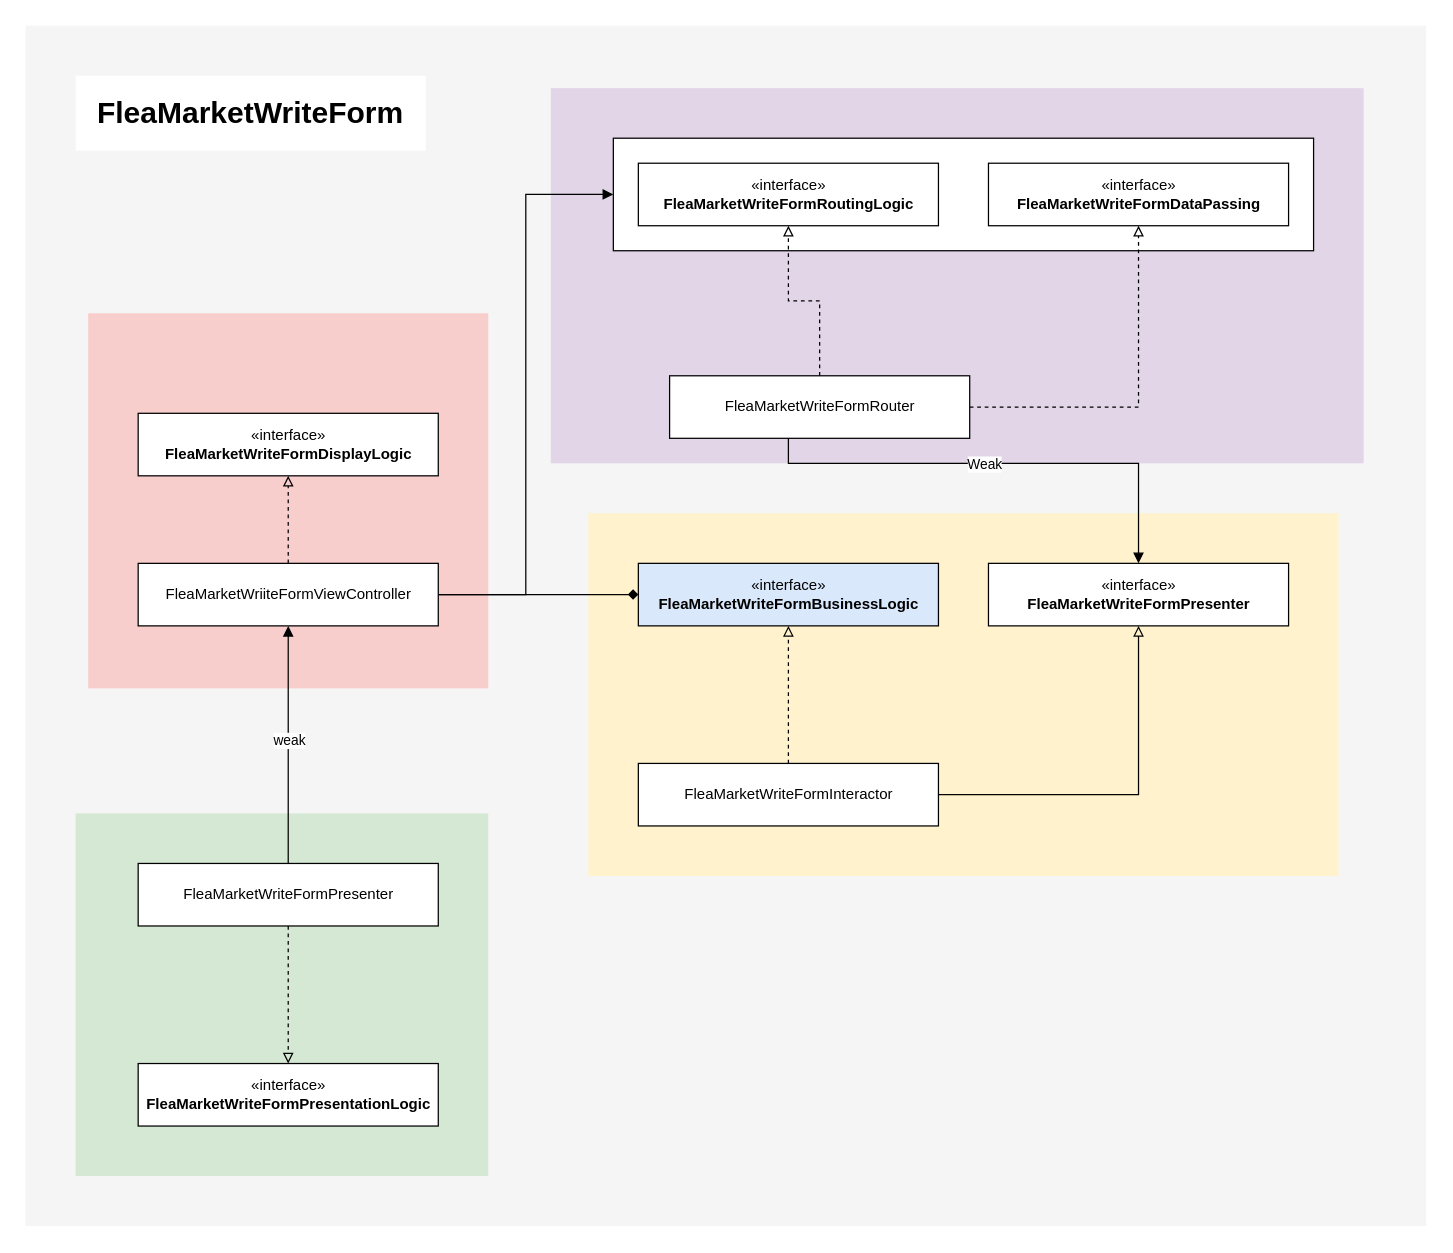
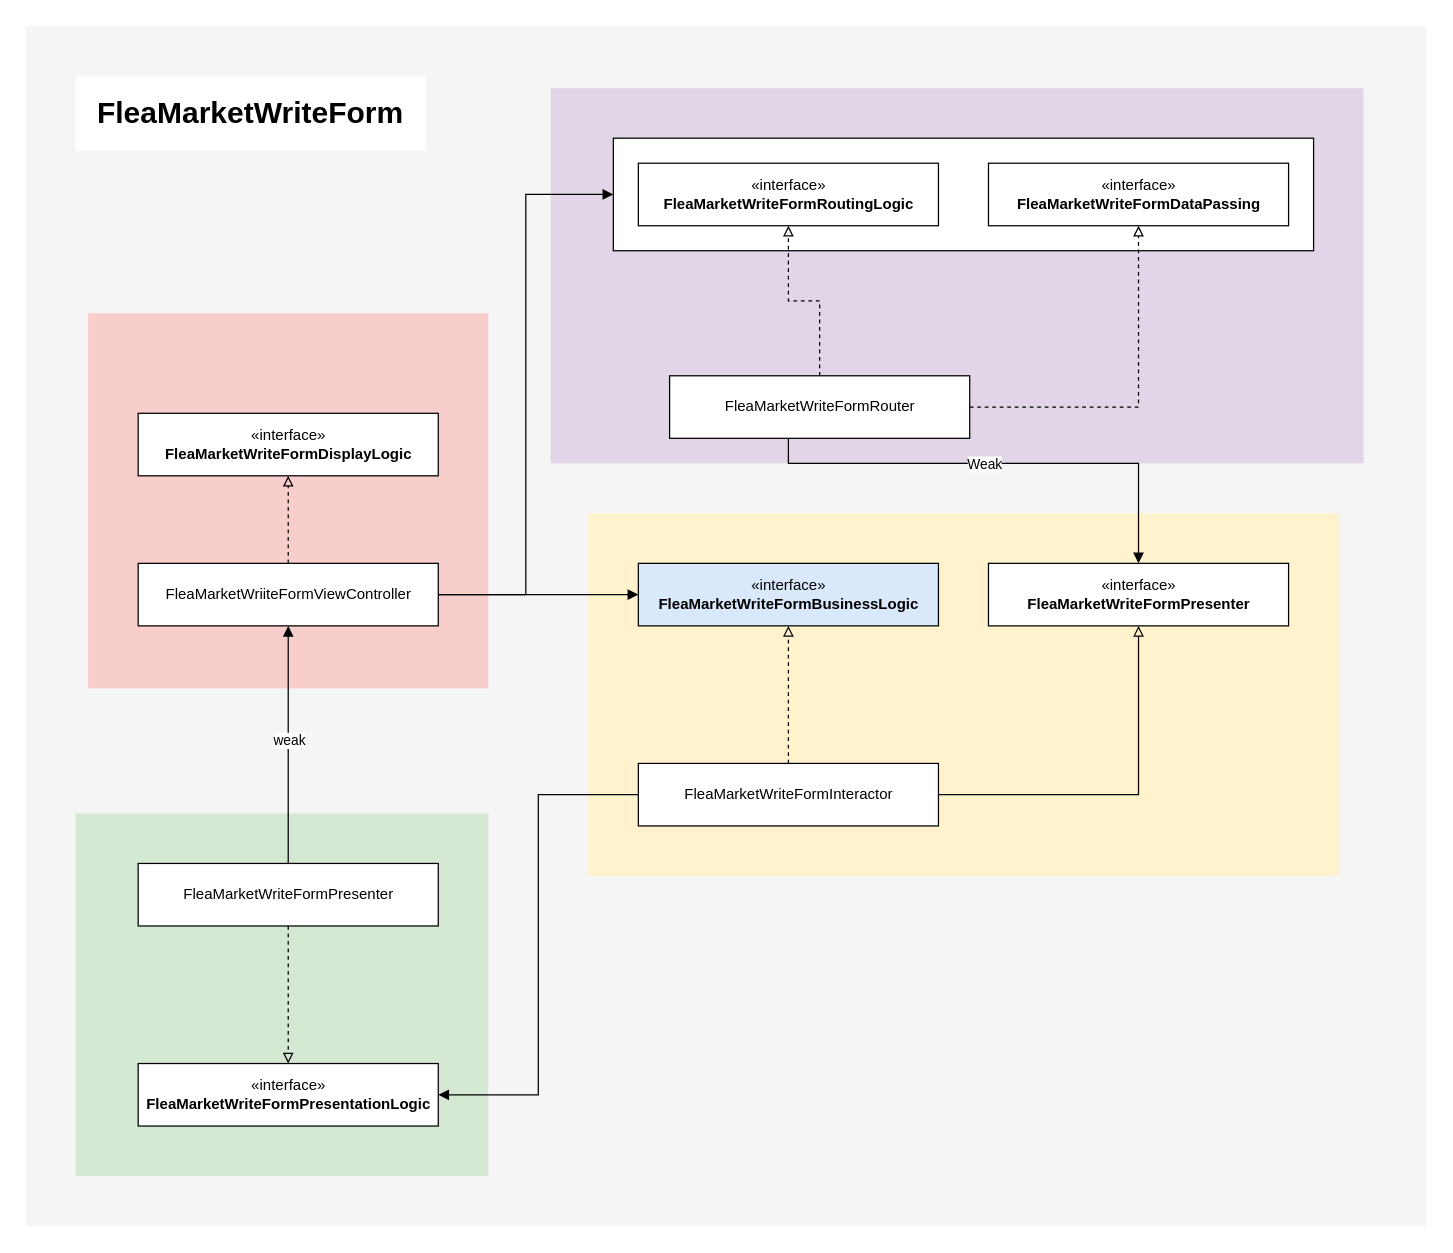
  <mxCell id="0" />
  <mxCell id="1" parent="0" />
  <mxCell id="2" value="" style="rounded=0;whiteSpace=wrap;html=1;fillColor=#f5f5f5;fontColor=#333333;strokeColor=none;" vertex="1" parent="1"><mxGeometry x="20" y="20" width="1120" height="960" as="geometry" /></mxCell>
  <mxCell id="3" value="" style="rounded=0;whiteSpace=wrap;html=1;fillColor=#e1d5e7;strokeColor=none;" vertex="1" parent="1"><mxGeometry x="440" y="70" width="650" height="300" as="geometry" /></mxCell>
  <mxCell id="4" value="" style="rounded=0;whiteSpace=wrap;html=1;fillColor=#d5e8d4;strokeColor=none;" vertex="1" parent="1"><mxGeometry x="60" y="650" width="330" height="290" as="geometry" /></mxCell>
  <mxCell id="5" value="" style="rounded=0;whiteSpace=wrap;html=1;fillColor=#fff2cc;strokeColor=none;" vertex="1" parent="1"><mxGeometry x="470" y="410" width="600" height="290" as="geometry" /></mxCell>
  <mxCell id="6" value="" style="rounded=0;whiteSpace=wrap;html=1;fillColor=#f8cecc;strokeColor=none;" vertex="1" parent="1"><mxGeometry x="70" y="250" width="320" height="300" as="geometry" /></mxCell>
  <mxCell id="7" value="" style="rounded=0;whiteSpace=wrap;html=1;" vertex="1" parent="1"><mxGeometry x="490" y="110" width="560" height="90" as="geometry" /></mxCell>
  <mxCell id="8" value="«interface»&lt;br&gt;&lt;b&gt;FleaMarketWriteFormDisplayLogic&lt;/b&gt;" style="html=1;" vertex="1" parent="1"><mxGeometry x="110" y="330" width="240" height="50" as="geometry" /></mxCell>
  <mxCell id="9" style="edgeStyle=orthogonalEdgeStyle;rounded=0;orthogonalLoop=1;jettySize=auto;html=1;entryX=0.5;entryY=1;entryDx=0;entryDy=0;endArrow=block;endFill=0;dashed=1;" edge="1" parent="1" source="12" target="8"><mxGeometry relative="1" as="geometry" /></mxCell>
- <mxCell id="10" style="edgeStyle=orthogonalEdgeStyle;rounded=0;orthogonalLoop=1;jettySize=auto;html=1;endArrow=diamond;endFill=1;" edge="1" parent="1" source="12" target="13"><mxGeometry relative="1" as="geometry" /></mxCell>
+ <mxCell id="10" style="edgeStyle=orthogonalEdgeStyle;rounded=0;orthogonalLoop=1;jettySize=auto;html=1;endArrow=block;endFill=1;" edge="1" parent="1" source="12" target="13"><mxGeometry relative="1" as="geometry" /></mxCell>
  <mxCell id="11" style="edgeStyle=orthogonalEdgeStyle;rounded=0;orthogonalLoop=1;jettySize=auto;html=1;entryX=0;entryY=0.5;entryDx=0;entryDy=0;endArrow=block;endFill=1;" edge="1" parent="1" source="12" target="7"><mxGeometry relative="1" as="geometry" /></mxCell>
  <mxCell id="12" value="FleaMarketWriiteFormViewController" style="html=1;" vertex="1" parent="1"><mxGeometry x="110" y="450" width="240" height="50" as="geometry" /></mxCell>
  <mxCell id="13" value="«interface»&lt;br&gt;&lt;b&gt;FleaMarketWriteFormBusinessLogic&lt;/b&gt;" style="html=1;fillColor=#dae8fc;" vertex="1" parent="1"><mxGeometry x="510" y="450" width="240" height="50" as="geometry" /></mxCell>
  <mxCell id="14" style="edgeStyle=orthogonalEdgeStyle;rounded=0;orthogonalLoop=1;jettySize=auto;html=1;entryX=0.5;entryY=1;entryDx=0;entryDy=0;endArrow=block;endFill=0;dashed=1;" edge="1" parent="1" source="17" target="13"><mxGeometry relative="1" as="geometry" /></mxCell>
  <mxCell id="15" style="edgeStyle=orthogonalEdgeStyle;rounded=0;orthogonalLoop=1;jettySize=auto;html=1;entryX=0.5;entryY=1;entryDx=0;entryDy=0;endArrow=block;endFill=0;" edge="1" parent="1" source="17" target="18"><mxGeometry relative="1" as="geometry" /></mxCell>
+ <mxCell id="16" style="edgeStyle=orthogonalEdgeStyle;rounded=0;orthogonalLoop=1;jettySize=auto;html=1;entryX=1;entryY=0.5;entryDx=0;entryDy=0;endArrow=block;endFill=1;" edge="1" parent="1" source="17" target="19"><mxGeometry relative="1" as="geometry" /></mxCell>
  <mxCell id="17" value="FleaMarketWriteFormInteractor" style="html=1;" vertex="1" parent="1"><mxGeometry x="510" y="610" width="240" height="50" as="geometry" /></mxCell>
  <mxCell id="18" value="«interface»&lt;br&gt;&lt;b&gt;FleaMarketWriteFormPresenter&lt;/b&gt;" style="html=1;" vertex="1" parent="1"><mxGeometry x="790" y="450" width="240" height="50" as="geometry" /></mxCell>
  <mxCell id="19" value="«interface»&lt;br&gt;&lt;b&gt;FleaMarketWriteFormPresentationLogic&lt;/b&gt;" style="html=1;" vertex="1" parent="1"><mxGeometry x="110" y="850" width="240" height="50" as="geometry" /></mxCell>
  <mxCell id="20" style="edgeStyle=orthogonalEdgeStyle;rounded=0;orthogonalLoop=1;jettySize=auto;html=1;endArrow=block;endFill=0;dashed=1;" edge="1" parent="1" source="23" target="19"><mxGeometry relative="1" as="geometry" /></mxCell>
  <mxCell id="21" style="edgeStyle=orthogonalEdgeStyle;rounded=0;orthogonalLoop=1;jettySize=auto;html=1;entryX=0.5;entryY=1;entryDx=0;entryDy=0;endArrow=block;endFill=1;" edge="1" parent="1" source="23" target="12"><mxGeometry relative="1" as="geometry" /></mxCell>
  <mxCell id="22" value="weak" style="edgeLabel;html=1;align=center;verticalAlign=middle;resizable=0;points=[];" vertex="1" connectable="0" parent="21"><mxGeometry x="0.042" relative="1" as="geometry"><mxPoint as="offset" /></mxGeometry></mxCell>
  <mxCell id="23" value="FleaMarketWriteFormPresenter" style="html=1;" vertex="1" parent="1"><mxGeometry x="110" y="690" width="240" height="50" as="geometry" /></mxCell>
  <mxCell id="24" value="«interface»&lt;br&gt;&lt;b&gt;FleaMarketWriteFormRoutingLogic&lt;/b&gt;" style="html=1;" vertex="1" parent="1"><mxGeometry x="510" y="130" width="240" height="50" as="geometry" /></mxCell>
  <mxCell id="25" value="«interface»&lt;br&gt;&lt;b&gt;FleaMarketWriteFormDataPassing&lt;/b&gt;" style="html=1;" vertex="1" parent="1"><mxGeometry x="790" y="130" width="240" height="50" as="geometry" /></mxCell>
  <mxCell id="26" style="edgeStyle=orthogonalEdgeStyle;rounded=0;orthogonalLoop=1;jettySize=auto;html=1;entryX=0.5;entryY=1;entryDx=0;entryDy=0;endArrow=block;endFill=0;dashed=1;" edge="1" parent="1" source="30" target="24"><mxGeometry relative="1" as="geometry" /></mxCell>
  <mxCell id="27" style="edgeStyle=orthogonalEdgeStyle;rounded=0;orthogonalLoop=1;jettySize=auto;html=1;entryX=0.5;entryY=1;entryDx=0;entryDy=0;endArrow=block;endFill=0;dashed=1;" edge="1" parent="1" source="30" target="25"><mxGeometry relative="1" as="geometry" /></mxCell>
  <mxCell id="28" style="edgeStyle=orthogonalEdgeStyle;rounded=0;orthogonalLoop=1;jettySize=auto;html=1;entryX=0.5;entryY=0;entryDx=0;entryDy=0;endArrow=block;endFill=1;" edge="1" parent="1" source="30" target="18"><mxGeometry relative="1" as="geometry"><Array as="points"><mxPoint x="630" y="370" /><mxPoint x="910" y="370" /></Array></mxGeometry></mxCell>
  <mxCell id="29" value="Weak" style="edgeLabel;html=1;align=center;verticalAlign=middle;resizable=0;points=[];" vertex="1" connectable="0" parent="28"><mxGeometry x="-0.073" relative="1" as="geometry"><mxPoint as="offset" /></mxGeometry></mxCell>
  <mxCell id="30" value="FleaMarketWriteFormRouter" style="html=1;" vertex="1" parent="1"><mxGeometry x="535" y="300" width="240" height="50" as="geometry" /></mxCell>
  <mxCell id="31" value="FleaMarketWriteForm" style="text;html=1;strokeColor=none;align=center;verticalAlign=middle;whiteSpace=wrap;rounded=0;fillColor=#ffffff;fontSize=24;fontStyle=1" vertex="1" parent="1"><mxGeometry x="60" y="60" width="280" height="60" as="geometry" /></mxCell>
